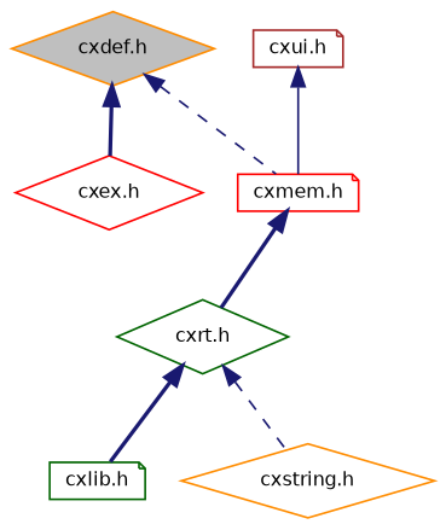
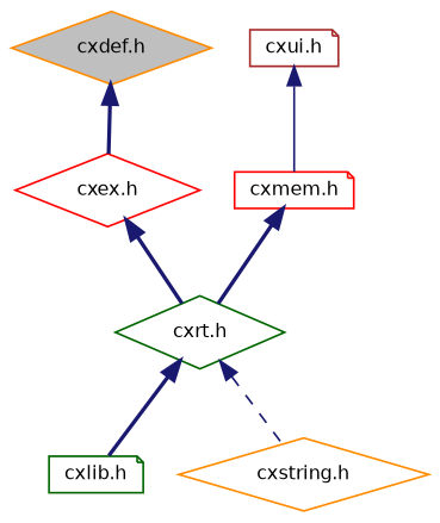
  digraph {
    node [color=darkorange fillcolor=white fontname=Helvetica fontsize=10 shape=diamond style=filled]
    edge [color=midnightblue dir=back fontname=Helvetica fontsize=10 labelfontname=Helvetica labelfontsize=10 style=bold]
    n1 [fillcolor=grey75 fontcolor=black height=0.2 label="cxdef.h" width=0.4]
    n2 [color=red height=0.2 label="cxex.h" width=0.4]
    n3 [color=red height=0.2 label="cxmem.h" shape=note width=0.4]
    n4 [color=darkgreen height=0.2 label="cxrt.h" width=0.4]
    n5 [color=brown height=0.2 label="cxui.h" shape=note width=0.4]
    n6 [color=darkgreen height=0.2 label="cxlib.h" shape=note width=0.4]
    n7 [height=0.2 label="cxstring.h" width=0.4]
    n1 -> n2
-   n1 -> n3 [style=dashed]
+   n2 -> n4
    n3 -> n4
    n4 -> n6
    n4 -> n7 [style=dashed]
    n5 -> n3 [style=solid]
  }
